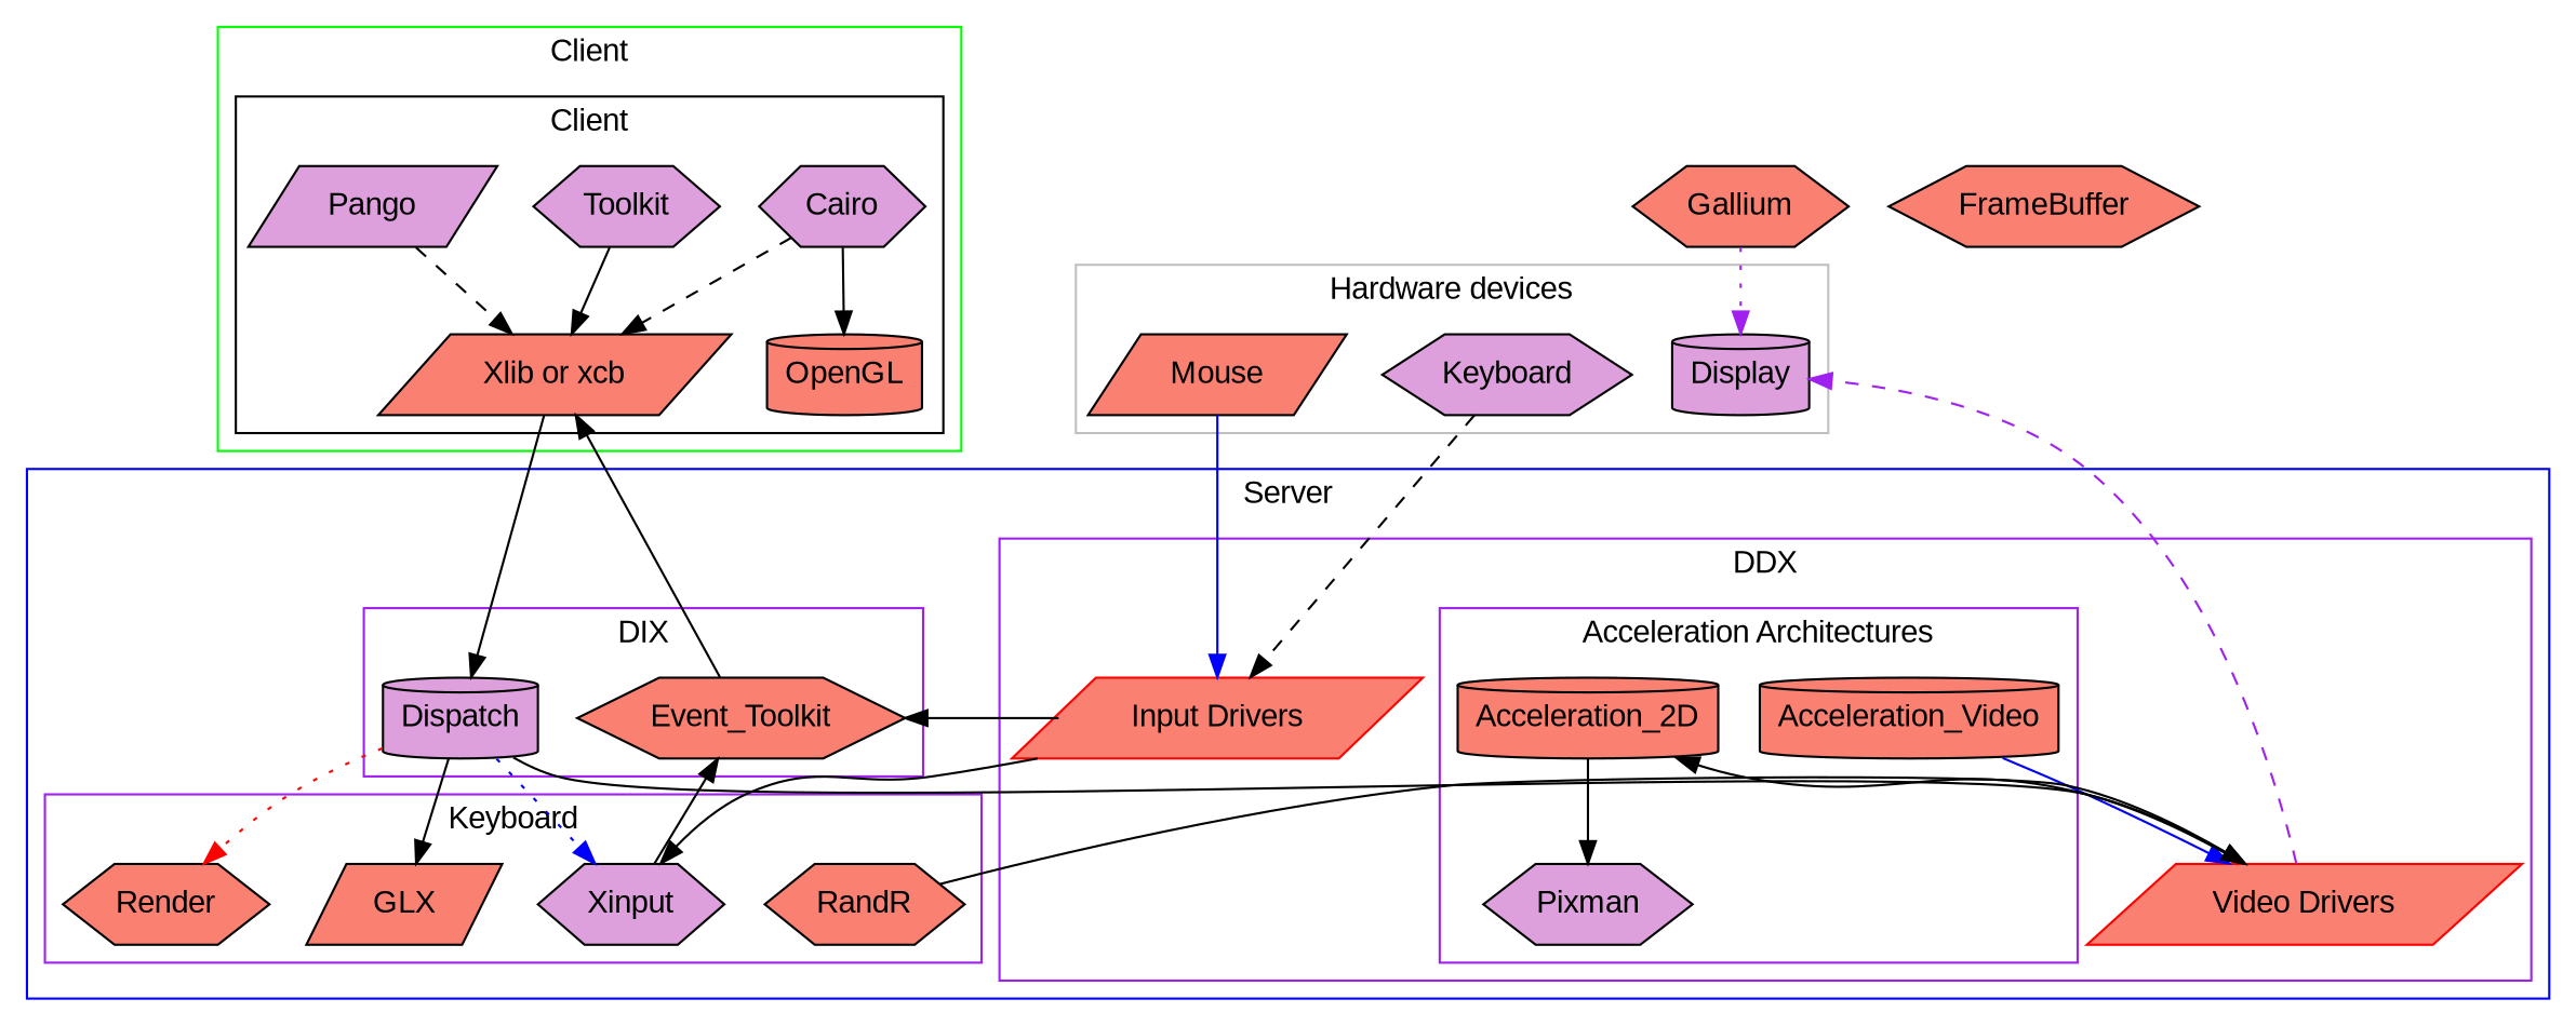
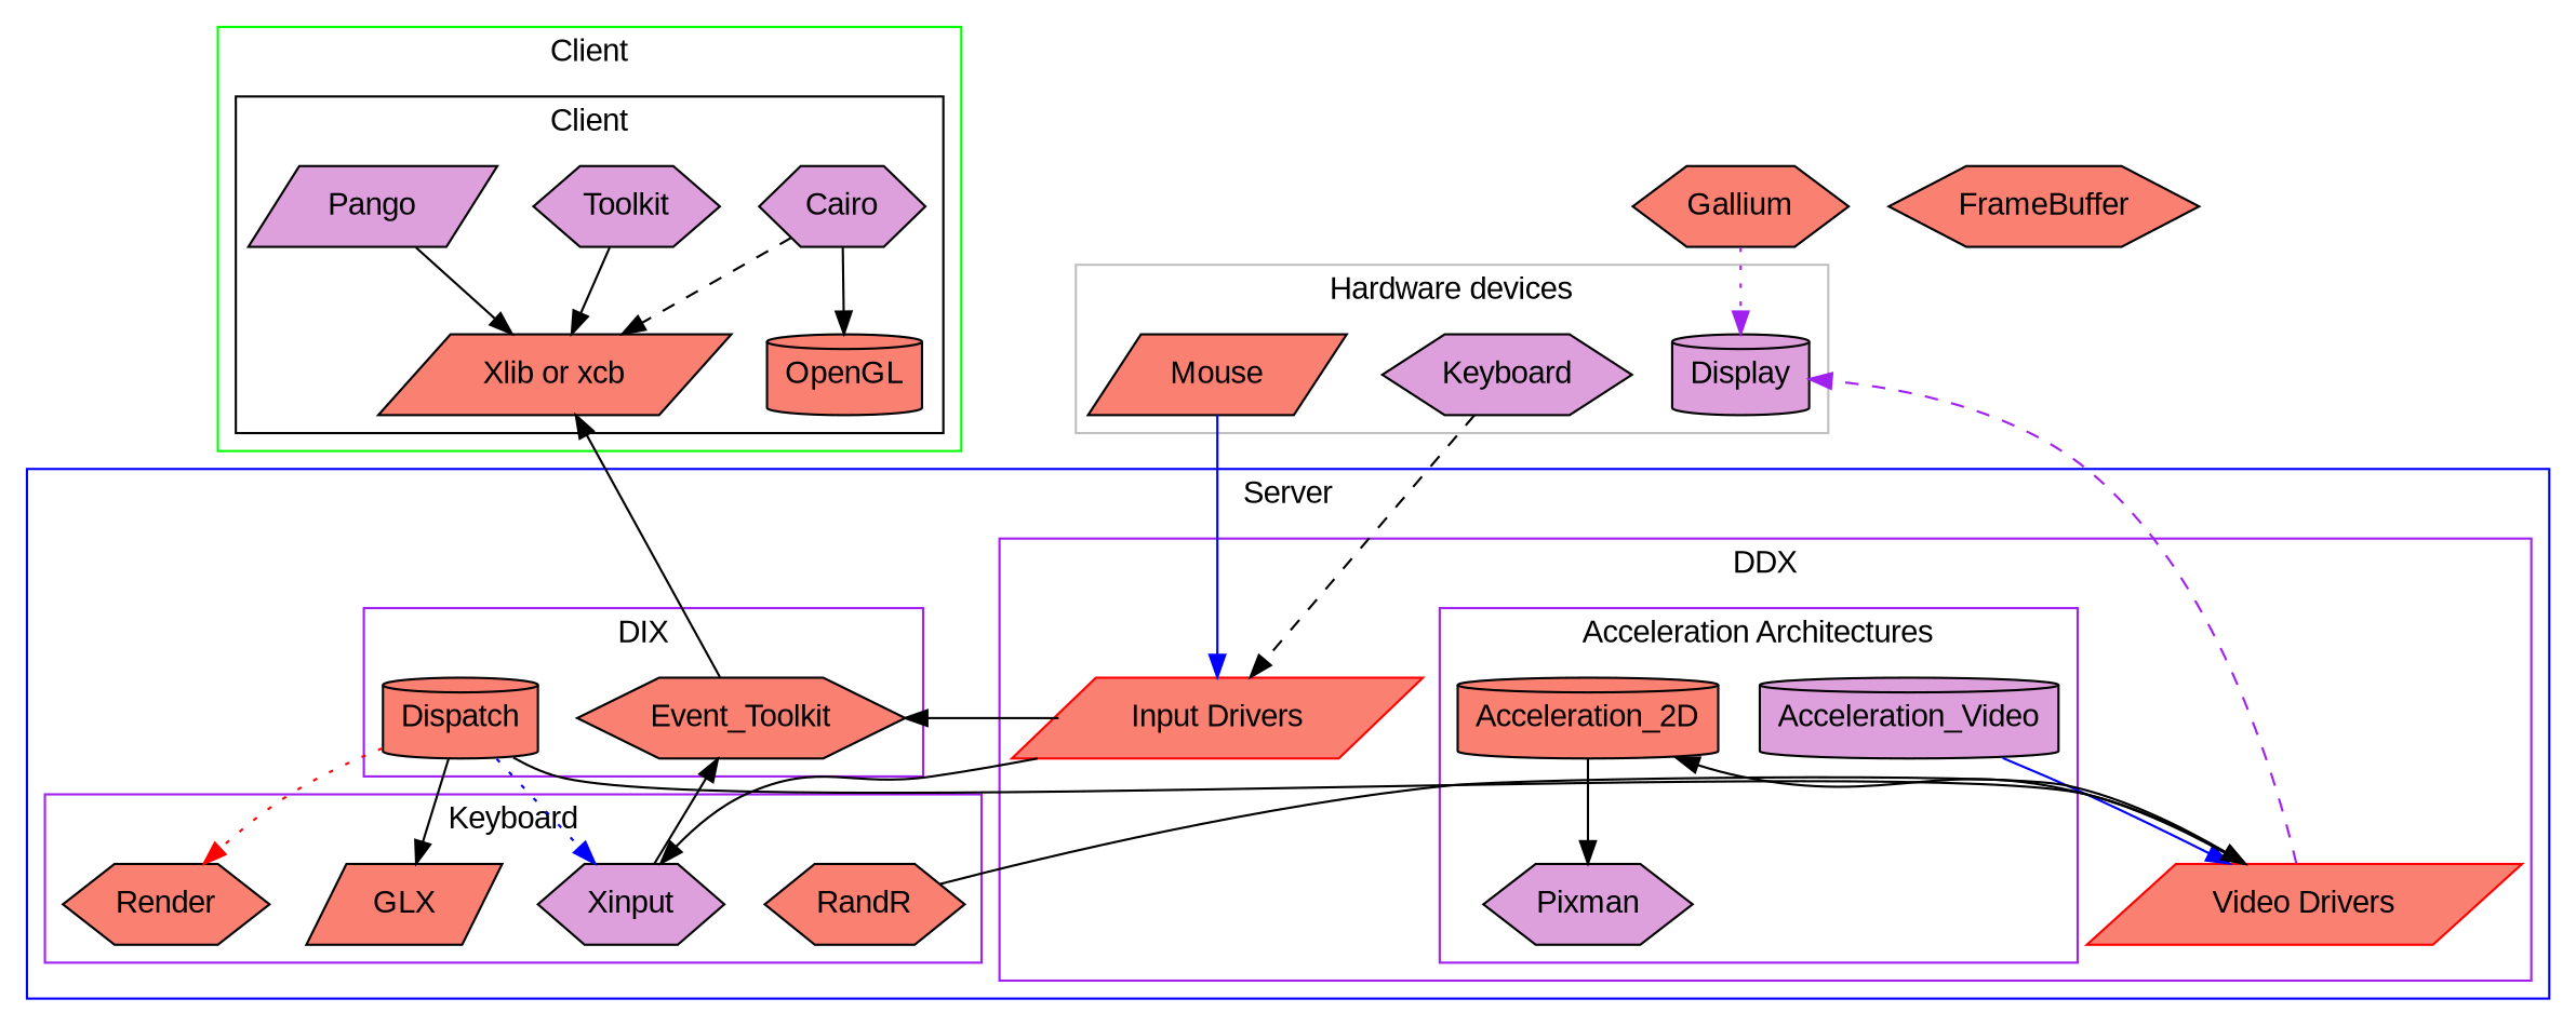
  digraph {
    fontname="Liberation Sans"
    node [fillcolor=salmon fontname="Liberation Sans" shape=hexagon style=filled]
    edge [fontname="Liberation Sans"]
    Cairo [fillcolor=plum]
    OpenGL [shape=cylinder]
    "Xlib or xcb" [shape=parallelogram]
    Pango [fillcolor=plum shape=parallelogram]
    Toolkit [fillcolor=plum]
    Acceleration_2D [shape=cylinder]
-   Acceleration_Video [shape=cylinder]
+   Acceleration_Video [fillcolor=plum shape=cylinder]
    Pixman [fillcolor=plum]
    "Input Drivers" [color=red shape=parallelogram]
    "Video Drivers" [color=red shape=parallelogram]
    n11 [label=Event_Toolkit]
-   Dispatch [fillcolor=plum shape=cylinder]
+   Dispatch [shape=cylinder]
    Render
    RandR
    Xinput [fillcolor=plum]
    GLX [shape=parallelogram]
    Display [fillcolor=plum shape=cylinder]
    Keyboard [fillcolor=plum]
    Mouse [shape=parallelogram]
    Gallium
    FrameBuffer
    subgraph cluster_1 {
      color=green
      label=Client
      subgraph cluster_2 {
        color=black
        label=Client
        lable="Client Libraries"
        Cairo
        OpenGL
        "Xlib or xcb"
        Pango
        Toolkit
      }
    }
    subgraph cluster_3 {
      color=blue
      label=Server
      subgraph cluster_4 {
        color=purple
        label=DDX
        "Input Drivers"
        "Video Drivers"
        subgraph cluster_5 {
          color=purple
          label="Acceleration Architectures"
          Acceleration_2D
          Acceleration_Video
          Pixman
        }
      }
      subgraph cluster_6 {
        color=purple
        label=DIX
        n11
        Dispatch
      }
      subgraph cluster_7 {
        color=purple
        label=Keyboard
        Render
        RandR
        Xinput
        GLX
      }
    }
    subgraph cluster_8 {
      color=grey
      label="Hardware devices"
      Display
      Keyboard
      Mouse
    }
    Cairo -> OpenGL
    Cairo -> "Xlib or xcb" [style=dashed]
-   "Xlib or xcb" -> Dispatch
-   Pango -> "Xlib or xcb" [style=dashed]
+   Pango -> "Xlib or xcb"
    Toolkit -> "Xlib or xcb"
    Acceleration_2D -> Pixman
    Acceleration_Video -> "Video Drivers" [color=blue]
    "Input Drivers" -> n11
    "Input Drivers" -> Xinput
    "Video Drivers" -> Acceleration_2D
    "Video Drivers" -> Display [color=purple style=dashed]
    n11 -> "Xlib or xcb"
    Dispatch -> "Video Drivers"
    Dispatch -> Render [color=red style=dotted]
    Dispatch -> Xinput [color=blue style=dotted]
    Dispatch -> GLX
    RandR -> "Video Drivers"
    Xinput -> n11
    Keyboard -> "Input Drivers" [style=dashed]
    Mouse -> "Input Drivers" [color=blue]
    Gallium -> Display [color=purple style=dotted]
  }
